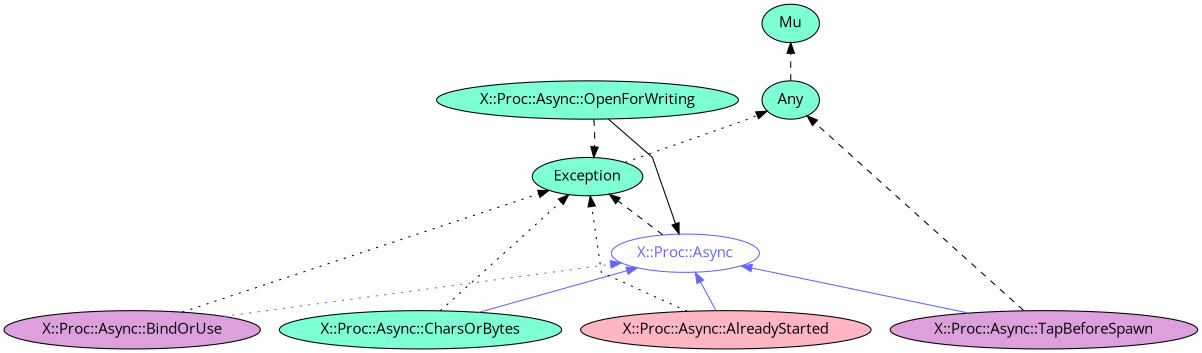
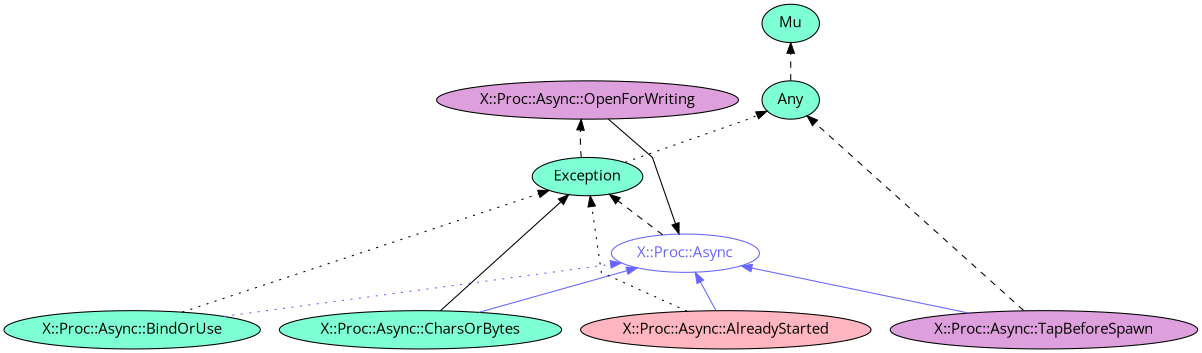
  digraph {
    fontname="Open Sans"
    rankdir=BT
    splines=polyline
    node [color="#000000" fillcolor=aquamarine fontcolor="#000000" fontname="Open Sans" style=filled]
    edge [color="#000000" fontname="Open Sans" style=dotted]
    "X::Proc::Async" [color="#6666FF" fillcolor=white fontcolor="#6666FF"]
    Exception
    Any
    Mu
-   "X::Proc::Async::BindOrUse" [fillcolor=plum]
+   "X::Proc::Async::BindOrUse"
    "X::Proc::Async::CharsOrBytes"
-   "X::Proc::Async::OpenForWriting"
+   "X::Proc::Async::OpenForWriting" [fillcolor=plum]
    "X::Proc::Async::AlreadyStarted" [fillcolor=lightpink]
    "X::Proc::Async::TapBeforeSpawn" [fillcolor=plum]
    "X::Proc::Async" -> Exception [style=dashed]
    Exception -> Any
    Any -> Mu [style=dashed]
    "X::Proc::Async::BindOrUse" -> "X::Proc::Async" [color="#6666FF"]
    "X::Proc::Async::BindOrUse" -> Exception
    "X::Proc::Async::CharsOrBytes" -> "X::Proc::Async" [color="#6666FF" style=solid]
-   "X::Proc::Async::CharsOrBytes" -> Exception
+   "X::Proc::Async::CharsOrBytes" -> Exception [style=solid]
    "X::Proc::Async::OpenForWriting" -> "X::Proc::Async" [style=solid]
-   "X::Proc::Async::OpenForWriting" -> Exception [style=dashed]
+   Exception -> "X::Proc::Async::OpenForWriting" [style=dashed]
    "X::Proc::Async::AlreadyStarted" -> "X::Proc::Async" [color="#6666FF" style=solid]
    "X::Proc::Async::AlreadyStarted" -> Exception
    "X::Proc::Async::TapBeforeSpawn" -> "X::Proc::Async" [color="#6666FF" style=solid]
    "X::Proc::Async::TapBeforeSpawn" -> Any [style=dashed]
  }
